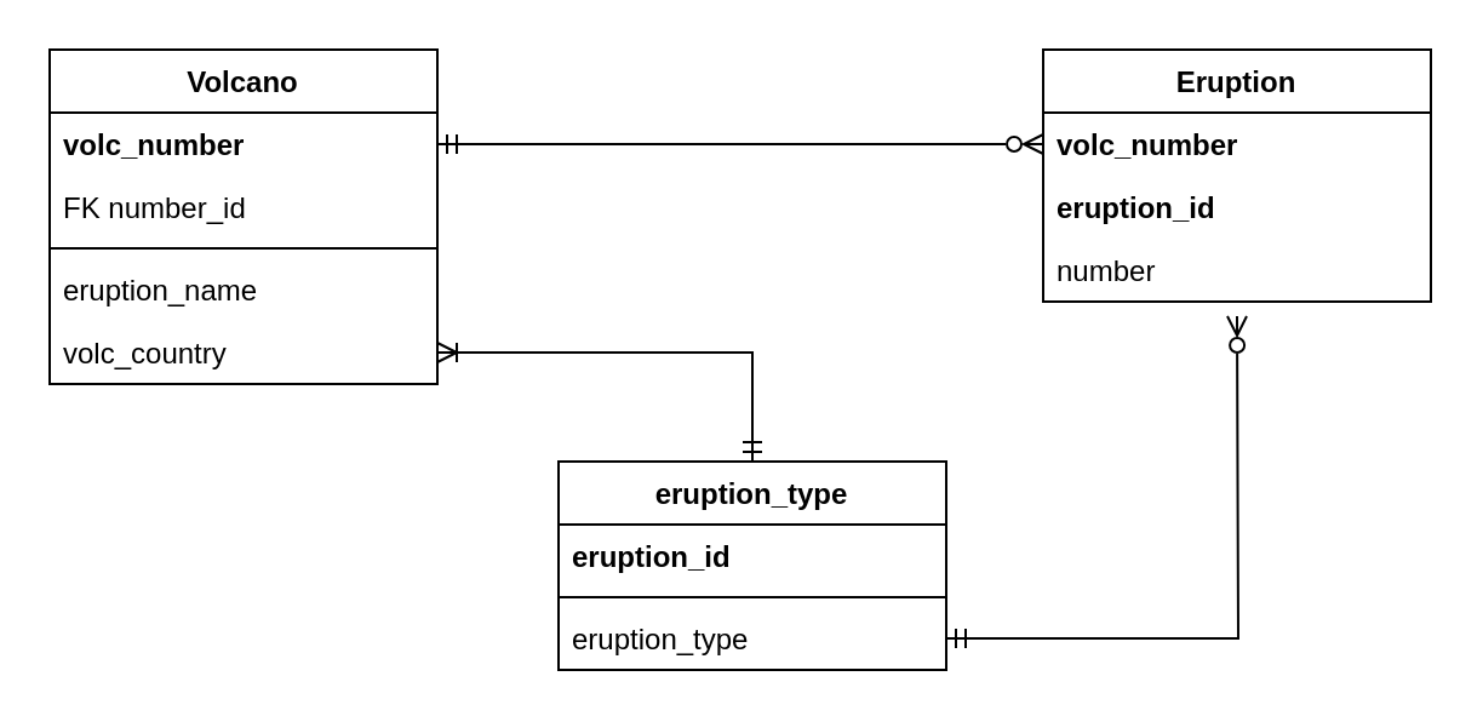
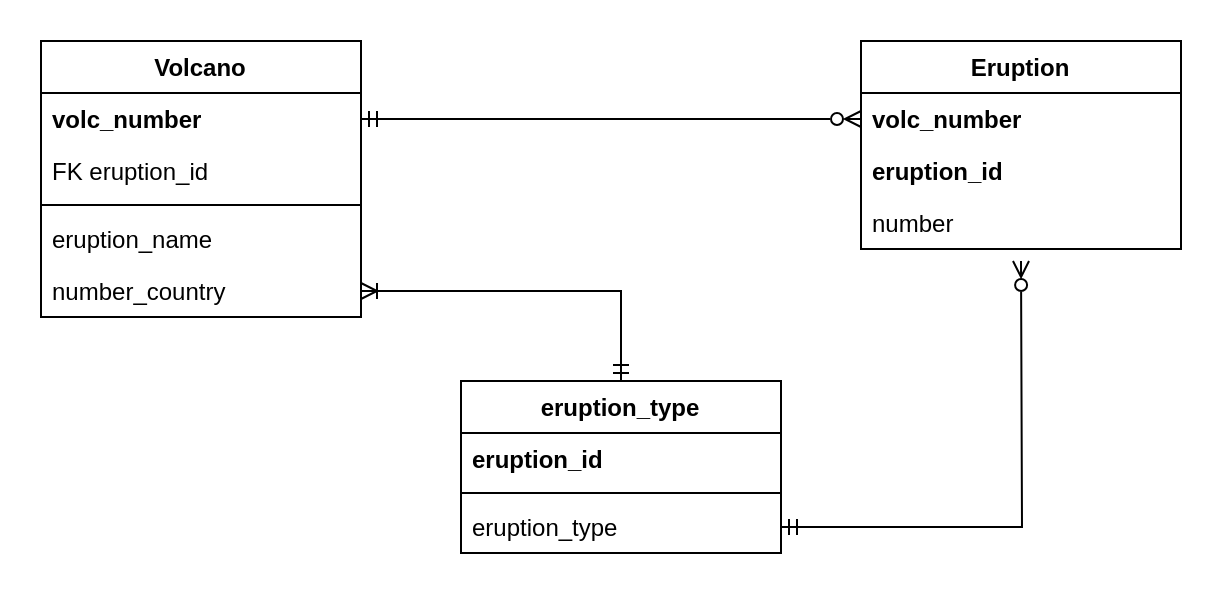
  <mxCell id="0" />
  <mxCell id="1" parent="0" />
  <mxCell id="2" value="Volcano" style="swimlane;fontStyle=1;align=center;verticalAlign=top;childLayout=stackLayout;horizontal=1;startSize=26;horizontalStack=0;resizeParent=1;resizeParentMax=0;resizeLast=0;collapsible=1;marginBottom=0;" vertex="1" parent="1"><mxGeometry x="20" y="20" width="160" height="138" as="geometry" /></mxCell>
  <mxCell id="3" value="volc_number" style="text;strokeColor=none;fillColor=none;align=left;verticalAlign=top;spacingLeft=4;spacingRight=4;overflow=hidden;rotatable=0;points=[[0,0.5],[1,0.5]];portConstraint=eastwest;fontStyle=1" vertex="1" parent="2"><mxGeometry y="26" width="160" height="26" as="geometry" /></mxCell>
- <mxCell id="4" value="FK number_id " style="text;strokeColor=none;fillColor=none;align=left;verticalAlign=top;spacingLeft=4;spacingRight=4;overflow=hidden;rotatable=0;points=[[0,0.5],[1,0.5]];portConstraint=eastwest;fontStyle=0" vertex="1" parent="2"><mxGeometry y="52" width="160" height="26" as="geometry" /></mxCell>
+ <mxCell id="4" value="FK eruption_id " style="text;strokeColor=none;fillColor=none;align=left;verticalAlign=top;spacingLeft=4;spacingRight=4;overflow=hidden;rotatable=0;points=[[0,0.5],[1,0.5]];portConstraint=eastwest;fontStyle=0" vertex="1" parent="2"><mxGeometry y="52" width="160" height="26" as="geometry" /></mxCell>
  <mxCell id="5" value="" style="line;strokeWidth=1;fillColor=none;align=left;verticalAlign=middle;spacingTop=-1;spacingLeft=3;spacingRight=3;rotatable=0;labelPosition=right;points=[];portConstraint=eastwest;" vertex="1" parent="2"><mxGeometry y="78" width="160" height="8" as="geometry" /></mxCell>
  <mxCell id="6" value="eruption_name" style="text;strokeColor=none;fillColor=none;align=left;verticalAlign=top;spacingLeft=4;spacingRight=4;overflow=hidden;rotatable=0;points=[[0,0.5],[1,0.5]];portConstraint=eastwest;" vertex="1" parent="2"><mxGeometry y="86" width="160" height="26" as="geometry" /></mxCell>
- <mxCell id="7" value="volc_country" style="text;strokeColor=none;fillColor=none;align=left;verticalAlign=top;spacingLeft=4;spacingRight=4;overflow=hidden;rotatable=0;points=[[0,0.5],[1,0.5]];portConstraint=eastwest;" vertex="1" parent="2"><mxGeometry y="112" width="160" height="26" as="geometry" /></mxCell>
+ <mxCell id="7" value="number_country" style="text;strokeColor=none;fillColor=none;align=left;verticalAlign=top;spacingLeft=4;spacingRight=4;overflow=hidden;rotatable=0;points=[[0,0.5],[1,0.5]];portConstraint=eastwest;" vertex="1" parent="2"><mxGeometry y="112" width="160" height="26" as="geometry" /></mxCell>
  <mxCell id="8" value="Eruption" style="swimlane;fontStyle=1;align=center;verticalAlign=top;childLayout=stackLayout;horizontal=1;startSize=26;horizontalStack=0;resizeParent=1;resizeParentMax=0;resizeLast=0;collapsible=1;marginBottom=0;" vertex="1" parent="1"><mxGeometry x="430" y="20" width="160" height="104" as="geometry"><mxRectangle x="330" y="250" width="80" height="26" as="alternateBounds" /></mxGeometry></mxCell>
  <mxCell id="9" value="volc_number" style="text;strokeColor=none;fillColor=none;align=left;verticalAlign=top;spacingLeft=4;spacingRight=4;overflow=hidden;rotatable=0;points=[[0,0.5],[1,0.5]];portConstraint=eastwest;fontStyle=1" vertex="1" parent="8"><mxGeometry y="26" width="160" height="26" as="geometry" /></mxCell>
  <mxCell id="10" value="eruption_id" style="text;strokeColor=none;fillColor=none;align=left;verticalAlign=top;spacingLeft=4;spacingRight=4;overflow=hidden;rotatable=0;points=[[0,0.5],[1,0.5]];portConstraint=eastwest;fontStyle=1" vertex="1" parent="8"><mxGeometry y="52" width="160" height="26" as="geometry" /></mxCell>
  <mxCell id="11" value="number" style="text;strokeColor=none;fillColor=none;align=left;verticalAlign=top;spacingLeft=4;spacingRight=4;overflow=hidden;rotatable=0;points=[[0,0.5],[1,0.5]];portConstraint=eastwest;" vertex="1" parent="8"><mxGeometry y="78" width="160" height="26" as="geometry" /></mxCell>
  <mxCell id="12" value="eruption_type" style="swimlane;fontStyle=1;align=center;verticalAlign=top;childLayout=stackLayout;horizontal=1;startSize=26;horizontalStack=0;resizeParent=1;resizeParentMax=0;resizeLast=0;collapsible=1;marginBottom=0;" vertex="1" parent="1"><mxGeometry x="230" y="190" width="160" height="86" as="geometry" /></mxCell>
  <mxCell id="13" value="eruption_id" style="text;strokeColor=none;fillColor=none;align=left;verticalAlign=top;spacingLeft=4;spacingRight=4;overflow=hidden;rotatable=0;points=[[0,0.5],[1,0.5]];portConstraint=eastwest;fontStyle=1" vertex="1" parent="12"><mxGeometry y="26" width="160" height="26" as="geometry" /></mxCell>
  <mxCell id="14" value="" style="line;strokeWidth=1;fillColor=none;align=left;verticalAlign=middle;spacingTop=-1;spacingLeft=3;spacingRight=3;rotatable=0;labelPosition=right;points=[];portConstraint=eastwest;" vertex="1" parent="12"><mxGeometry y="52" width="160" height="8" as="geometry" /></mxCell>
  <mxCell id="15" value="eruption_type" style="text;strokeColor=none;fillColor=none;align=left;verticalAlign=top;spacingLeft=4;spacingRight=4;overflow=hidden;rotatable=0;points=[[0,0.5],[1,0.5]];portConstraint=eastwest;" vertex="1" parent="12"><mxGeometry y="60" width="160" height="26" as="geometry" /></mxCell>
  <mxCell id="16" style="edgeStyle=orthogonalEdgeStyle;rounded=0;orthogonalLoop=1;jettySize=auto;html=1;endArrow=ERzeroToMany;endFill=0;startArrow=ERmandOne;startFill=0;" edge="1" parent="1" source="3" target="9"><mxGeometry relative="1" as="geometry" /></mxCell>
  <mxCell id="17" style="edgeStyle=orthogonalEdgeStyle;rounded=0;orthogonalLoop=1;jettySize=auto;html=1;entryX=0.5;entryY=0;entryDx=0;entryDy=0;startArrow=ERoneToMany;startFill=0;endArrow=ERmandOne;endFill=0;" edge="1" parent="1" source="7" target="12"><mxGeometry relative="1" as="geometry" /></mxCell>
  <mxCell id="18" style="edgeStyle=orthogonalEdgeStyle;rounded=0;orthogonalLoop=1;jettySize=auto;html=1;startArrow=ERmandOne;startFill=0;endArrow=ERzeroToMany;endFill=0;" edge="1" parent="1" source="15"><mxGeometry relative="1" as="geometry"><mxPoint x="510" y="130" as="targetPoint" /></mxGeometry></mxCell>
